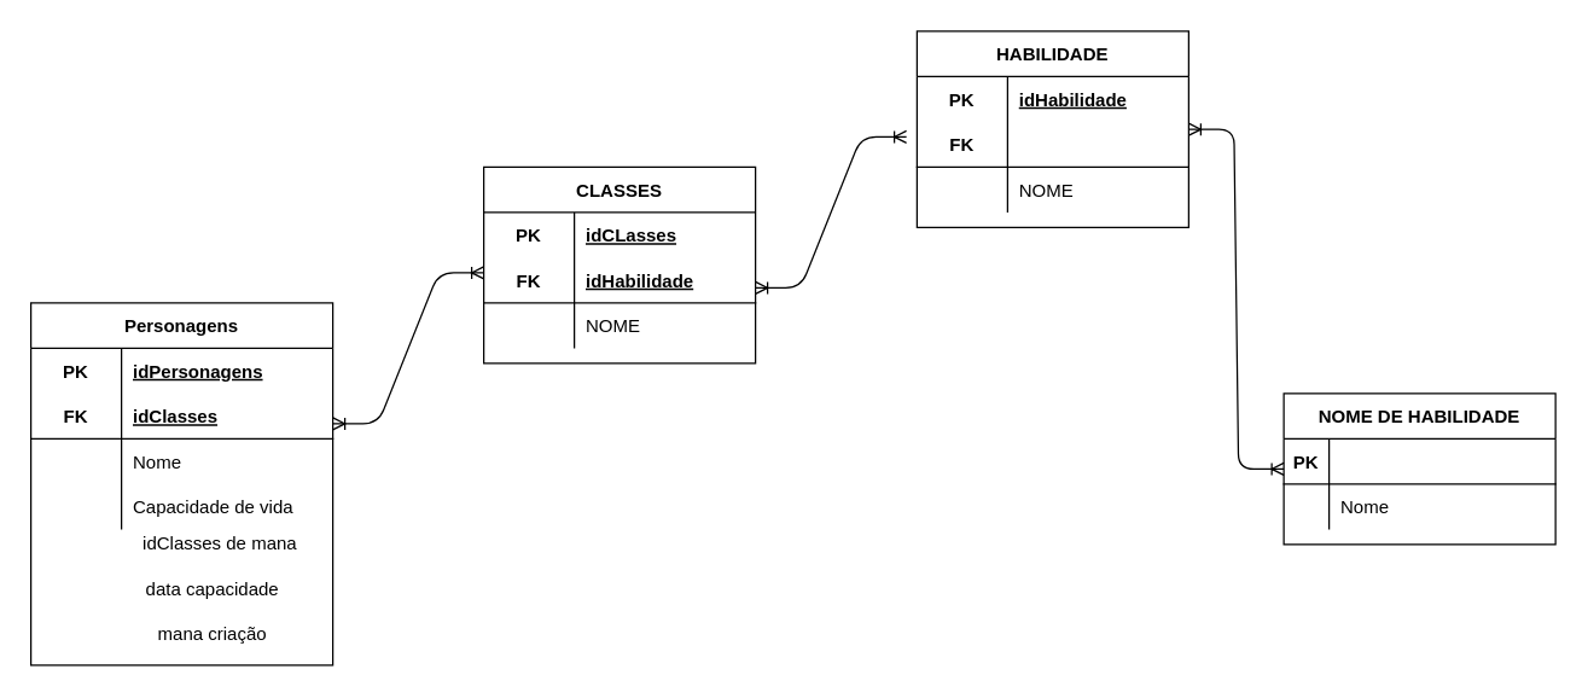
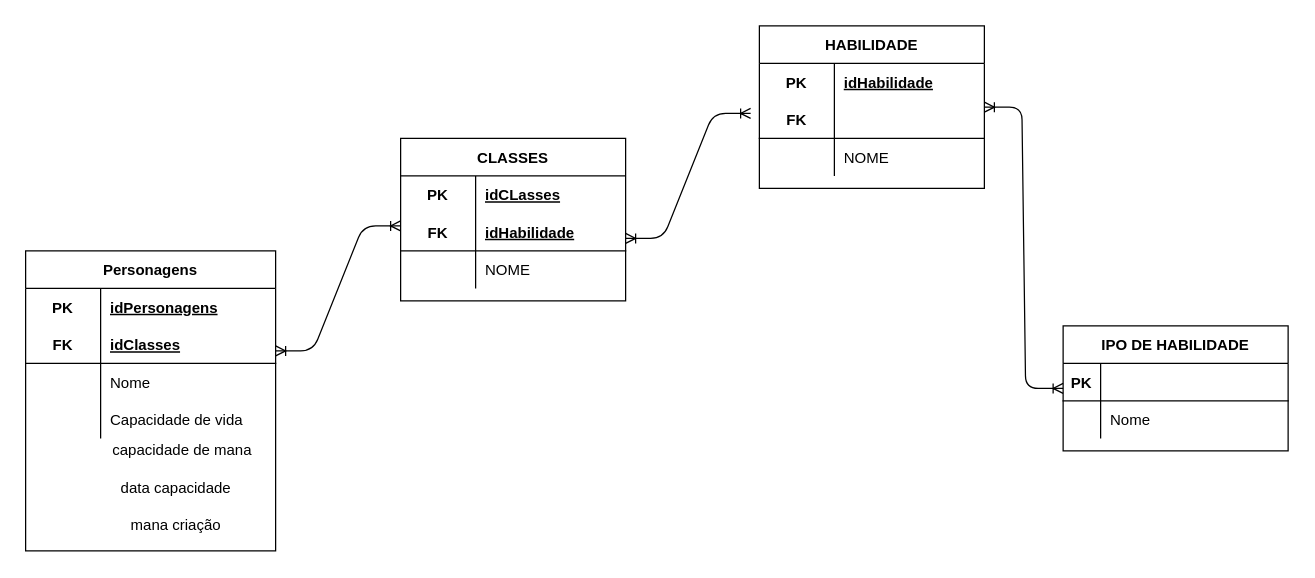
  <mxCell id="0" />
  <mxCell id="1" parent="0" />
  <mxCell id="2" value="Personagens" style="shape=table;startSize=30;container=1;collapsible=1;childLayout=tableLayout;fixedRows=1;rowLines=0;fontStyle=1;align=center;resizeLast=1;" vertex="1" parent="1"><mxGeometry x="20" y="200" width="200" height="240" as="geometry" /></mxCell>
  <mxCell id="3" value="" style="shape=partialRectangle;collapsible=0;dropTarget=0;pointerEvents=0;fillColor=none;top=0;left=0;bottom=0;right=0;points=[[0,0.5],[1,0.5]];portConstraint=eastwest;" vertex="1" parent="2"><mxGeometry y="30" width="200" height="30" as="geometry" /></mxCell>
  <mxCell id="4" value="PK" style="shape=partialRectangle;connectable=0;fillColor=none;top=0;left=0;bottom=0;right=0;fontStyle=1;overflow=hidden;" vertex="1" parent="3"><mxGeometry width="60" height="30" as="geometry" /></mxCell>
  <mxCell id="5" value="idPersonagens" style="shape=partialRectangle;connectable=0;fillColor=none;top=0;left=0;bottom=0;right=0;align=left;spacingLeft=6;fontStyle=5;overflow=hidden;" vertex="1" parent="3"><mxGeometry x="60" width="140" height="30" as="geometry" /></mxCell>
  <mxCell id="6" value="" style="shape=partialRectangle;collapsible=0;dropTarget=0;pointerEvents=0;fillColor=none;top=0;left=0;bottom=1;right=0;points=[[0,0.5],[1,0.5]];portConstraint=eastwest;" vertex="1" parent="2"><mxGeometry y="60" width="200" height="30" as="geometry" /></mxCell>
  <mxCell id="7" value="FK" style="shape=partialRectangle;connectable=0;fillColor=none;top=0;left=0;bottom=0;right=0;fontStyle=1;overflow=hidden;" vertex="1" parent="6"><mxGeometry width="60" height="30" as="geometry" /></mxCell>
  <mxCell id="8" value="idClasses" style="shape=partialRectangle;connectable=0;fillColor=none;top=0;left=0;bottom=0;right=0;align=left;spacingLeft=6;fontStyle=5;overflow=hidden;" vertex="1" parent="6"><mxGeometry x="60" width="140" height="30" as="geometry" /></mxCell>
  <mxCell id="9" value="" style="shape=partialRectangle;collapsible=0;dropTarget=0;pointerEvents=0;fillColor=none;top=0;left=0;bottom=0;right=0;points=[[0,0.5],[1,0.5]];portConstraint=eastwest;" vertex="1" parent="2"><mxGeometry y="90" width="200" height="30" as="geometry" /></mxCell>
  <mxCell id="10" value="" style="shape=partialRectangle;connectable=0;fillColor=none;top=0;left=0;bottom=0;right=0;editable=1;overflow=hidden;" vertex="1" parent="9"><mxGeometry width="60" height="30" as="geometry" /></mxCell>
  <mxCell id="11" value="Nome" style="shape=partialRectangle;connectable=0;fillColor=none;top=0;left=0;bottom=0;right=0;align=left;spacingLeft=6;overflow=hidden;" vertex="1" parent="9"><mxGeometry x="60" width="140" height="30" as="geometry" /></mxCell>
  <mxCell id="12" value="" style="shape=partialRectangle;collapsible=0;dropTarget=0;pointerEvents=0;fillColor=none;top=0;left=0;bottom=0;right=0;points=[[0,0.5],[1,0.5]];portConstraint=eastwest;" vertex="1" parent="2"><mxGeometry y="120" width="200" height="30" as="geometry" /></mxCell>
  <mxCell id="13" value="" style="shape=partialRectangle;connectable=0;fillColor=none;top=0;left=0;bottom=0;right=0;editable=1;overflow=hidden;" vertex="1" parent="12"><mxGeometry width="60" height="30" as="geometry" /></mxCell>
  <mxCell id="14" value="Capacidade de vida" style="shape=partialRectangle;connectable=0;fillColor=none;top=0;left=0;bottom=0;right=0;align=left;spacingLeft=6;overflow=hidden;" vertex="1" parent="12"><mxGeometry x="60" width="140" height="30" as="geometry" /></mxCell>
- <mxCell id="15" value="idClasses de mana" style="text;html=1;align=center;verticalAlign=middle;resizable=0;points=[];autosize=1;" vertex="1" parent="1"><mxGeometry x="80" y="350" width="130" height="20" as="geometry" /></mxCell>
+ <mxCell id="15" value="capacidade de mana" style="text;html=1;align=center;verticalAlign=middle;resizable=0;points=[];autosize=1;" vertex="1" parent="1"><mxGeometry x="80" y="350" width="130" height="20" as="geometry" /></mxCell>
  <mxCell id="16" value="data capacidade" style="text;html=1;align=center;verticalAlign=middle;resizable=0;points=[];autosize=1;" vertex="1" parent="1"><mxGeometry x="90" y="380" width="100" height="20" as="geometry" /></mxCell>
  <mxCell id="17" value="mana criação" style="text;html=1;align=center;verticalAlign=middle;resizable=0;points=[];autosize=1;" vertex="1" parent="1"><mxGeometry x="100" y="410" width="80" height="20" as="geometry" /></mxCell>
  <mxCell id="18" value="" style="edgeStyle=entityRelationEdgeStyle;fontSize=12;html=1;endArrow=ERoneToMany;startArrow=ERoneToMany;" edge="1" parent="1"><mxGeometry width="100" height="100" relative="1" as="geometry"><mxPoint x="220" y="280" as="sourcePoint" /><mxPoint x="320" y="180" as="targetPoint" /></mxGeometry></mxCell>
  <mxCell id="19" value="CLASSES" style="shape=table;startSize=30;container=1;collapsible=1;childLayout=tableLayout;fixedRows=1;rowLines=0;fontStyle=1;align=center;resizeLast=1;" vertex="1" parent="1"><mxGeometry x="320" y="110" width="180" height="130" as="geometry" /></mxCell>
  <mxCell id="20" value="" style="shape=partialRectangle;collapsible=0;dropTarget=0;pointerEvents=0;fillColor=none;top=0;left=0;bottom=0;right=0;points=[[0,0.5],[1,0.5]];portConstraint=eastwest;" vertex="1" parent="19"><mxGeometry y="30" width="180" height="30" as="geometry" /></mxCell>
  <mxCell id="21" value="PK" style="shape=partialRectangle;connectable=0;fillColor=none;top=0;left=0;bottom=0;right=0;fontStyle=1;overflow=hidden;" vertex="1" parent="20"><mxGeometry width="60" height="30" as="geometry" /></mxCell>
  <mxCell id="22" value="idCLasses" style="shape=partialRectangle;connectable=0;fillColor=none;top=0;left=0;bottom=0;right=0;align=left;spacingLeft=6;fontStyle=5;overflow=hidden;" vertex="1" parent="20"><mxGeometry x="60" width="120" height="30" as="geometry" /></mxCell>
  <mxCell id="23" value="" style="shape=partialRectangle;collapsible=0;dropTarget=0;pointerEvents=0;fillColor=none;top=0;left=0;bottom=1;right=0;points=[[0,0.5],[1,0.5]];portConstraint=eastwest;" vertex="1" parent="19"><mxGeometry y="60" width="180" height="30" as="geometry" /></mxCell>
  <mxCell id="24" value="FK" style="shape=partialRectangle;connectable=0;fillColor=none;top=0;left=0;bottom=0;right=0;fontStyle=1;overflow=hidden;" vertex="1" parent="23"><mxGeometry width="60" height="30" as="geometry" /></mxCell>
  <mxCell id="25" value="idHabilidade" style="shape=partialRectangle;connectable=0;fillColor=none;top=0;left=0;bottom=0;right=0;align=left;spacingLeft=6;fontStyle=5;overflow=hidden;" vertex="1" parent="23"><mxGeometry x="60" width="120" height="30" as="geometry" /></mxCell>
  <mxCell id="26" value="" style="shape=partialRectangle;collapsible=0;dropTarget=0;pointerEvents=0;fillColor=none;top=0;left=0;bottom=0;right=0;points=[[0,0.5],[1,0.5]];portConstraint=eastwest;" vertex="1" parent="19"><mxGeometry y="90" width="180" height="30" as="geometry" /></mxCell>
  <mxCell id="27" value="" style="shape=partialRectangle;connectable=0;fillColor=none;top=0;left=0;bottom=0;right=0;editable=1;overflow=hidden;" vertex="1" parent="26"><mxGeometry width="60" height="30" as="geometry" /></mxCell>
  <mxCell id="28" value="NOME" style="shape=partialRectangle;connectable=0;fillColor=none;top=0;left=0;bottom=0;right=0;align=left;spacingLeft=6;overflow=hidden;" vertex="1" parent="26"><mxGeometry x="60" width="120" height="30" as="geometry" /></mxCell>
  <mxCell id="29" value="" style="edgeStyle=entityRelationEdgeStyle;fontSize=12;html=1;endArrow=ERoneToMany;startArrow=ERoneToMany;" edge="1" parent="1"><mxGeometry width="100" height="100" relative="1" as="geometry"><mxPoint x="500" y="190" as="sourcePoint" /><mxPoint x="600" y="90" as="targetPoint" /></mxGeometry></mxCell>
  <mxCell id="30" value="HABILIDADE" style="shape=table;startSize=30;container=1;collapsible=1;childLayout=tableLayout;fixedRows=1;rowLines=0;fontStyle=1;align=center;resizeLast=1;" vertex="1" parent="1"><mxGeometry x="607" y="20" width="180" height="130" as="geometry" /></mxCell>
  <mxCell id="31" value="" style="shape=partialRectangle;collapsible=0;dropTarget=0;pointerEvents=0;fillColor=none;top=0;left=0;bottom=0;right=0;points=[[0,0.5],[1,0.5]];portConstraint=eastwest;" vertex="1" parent="30"><mxGeometry y="30" width="180" height="30" as="geometry" /></mxCell>
  <mxCell id="32" value="PK" style="shape=partialRectangle;connectable=0;fillColor=none;top=0;left=0;bottom=0;right=0;fontStyle=1;overflow=hidden;" vertex="1" parent="31"><mxGeometry width="60" height="30" as="geometry" /></mxCell>
  <mxCell id="33" value="idHabilidade" style="shape=partialRectangle;connectable=0;fillColor=none;top=0;left=0;bottom=0;right=0;align=left;spacingLeft=6;fontStyle=5;overflow=hidden;" vertex="1" parent="31"><mxGeometry x="60" width="120" height="30" as="geometry" /></mxCell>
  <mxCell id="34" value="" style="shape=partialRectangle;collapsible=0;dropTarget=0;pointerEvents=0;fillColor=none;top=0;left=0;bottom=1;right=0;points=[[0,0.5],[1,0.5]];portConstraint=eastwest;" vertex="1" parent="30"><mxGeometry y="60" width="180" height="30" as="geometry" /></mxCell>
  <mxCell id="35" value="FK" style="shape=partialRectangle;connectable=0;fillColor=none;top=0;left=0;bottom=0;right=0;fontStyle=1;overflow=hidden;" vertex="1" parent="34"><mxGeometry width="60" height="30" as="geometry" /></mxCell>
  <mxCell id="36" value="" style="shape=partialRectangle;collapsible=0;dropTarget=0;pointerEvents=0;fillColor=none;top=0;left=0;bottom=0;right=0;points=[[0,0.5],[1,0.5]];portConstraint=eastwest;" vertex="1" parent="30"><mxGeometry y="90" width="180" height="30" as="geometry" /></mxCell>
  <mxCell id="37" value="" style="shape=partialRectangle;connectable=0;fillColor=none;top=0;left=0;bottom=0;right=0;editable=1;overflow=hidden;" vertex="1" parent="36"><mxGeometry width="60" height="30" as="geometry" /></mxCell>
  <mxCell id="38" value="NOME" style="shape=partialRectangle;connectable=0;fillColor=none;top=0;left=0;bottom=0;right=0;align=left;spacingLeft=6;overflow=hidden;" vertex="1" parent="36"><mxGeometry x="60" width="120" height="30" as="geometry" /></mxCell>
  <mxCell id="39" value="" style="edgeStyle=entityRelationEdgeStyle;fontSize=12;html=1;endArrow=ERoneToMany;startArrow=ERoneToMany;exitX=1;exitY=0.5;exitDx=0;exitDy=0;" edge="1" parent="1" source="30"><mxGeometry width="100" height="100" relative="1" as="geometry"><mxPoint x="790" y="230" as="sourcePoint" /><mxPoint x="850" y="310" as="targetPoint" /></mxGeometry></mxCell>
- <mxCell id="40" value="NOME DE HABILIDADE" style="shape=table;startSize=30;container=1;collapsible=1;childLayout=tableLayout;fixedRows=1;rowLines=0;fontStyle=1;align=center;resizeLast=1;" vertex="1" parent="1"><mxGeometry x="850" y="260" width="180" height="100" as="geometry" /></mxCell>
+ <mxCell id="40" value="IPO DE HABILIDADE" style="shape=table;startSize=30;container=1;collapsible=1;childLayout=tableLayout;fixedRows=1;rowLines=0;fontStyle=1;align=center;resizeLast=1;" vertex="1" parent="1"><mxGeometry x="850" y="260" width="180" height="100" as="geometry" /></mxCell>
  <mxCell id="41" value="" style="shape=partialRectangle;collapsible=0;dropTarget=0;pointerEvents=0;fillColor=none;top=0;left=0;bottom=1;right=0;points=[[0,0.5],[1,0.5]];portConstraint=eastwest;" vertex="1" parent="40"><mxGeometry y="30" width="180" height="30" as="geometry" /></mxCell>
  <mxCell id="42" value="PK" style="shape=partialRectangle;connectable=0;fillColor=none;top=0;left=0;bottom=0;right=0;fontStyle=1;overflow=hidden;" vertex="1" parent="41"><mxGeometry width="30" height="30" as="geometry" /></mxCell>
  <mxCell id="43" value="" style="shape=partialRectangle;collapsible=0;dropTarget=0;pointerEvents=0;fillColor=none;top=0;left=0;bottom=0;right=0;points=[[0,0.5],[1,0.5]];portConstraint=eastwest;" vertex="1" parent="40"><mxGeometry y="60" width="180" height="30" as="geometry" /></mxCell>
  <mxCell id="44" value="" style="shape=partialRectangle;connectable=0;fillColor=none;top=0;left=0;bottom=0;right=0;editable=1;overflow=hidden;" vertex="1" parent="43"><mxGeometry width="30" height="30" as="geometry" /></mxCell>
  <mxCell id="45" value="Nome" style="shape=partialRectangle;connectable=0;fillColor=none;top=0;left=0;bottom=0;right=0;align=left;spacingLeft=6;overflow=hidden;" vertex="1" parent="43"><mxGeometry x="30" width="150" height="30" as="geometry" /></mxCell>
